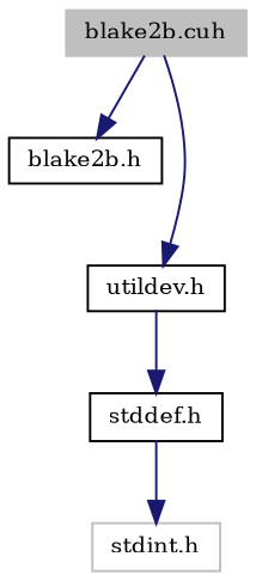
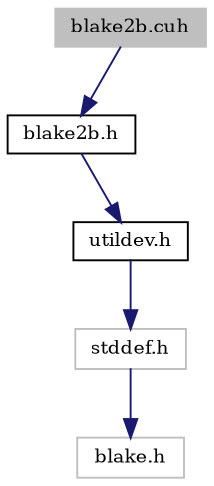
  digraph {
    fontname="DejaVu Serif"
    node [color=grey75 fontname="DejaVu Serif" fontsize=10 shape=record]
    edge [color=midnightblue fontname="DejaVu Serif" fontsize=10 labelfontname=Helvetica labelfontsize=10 style=solid]
    n1 [fillcolor=grey75 fontcolor=black height=0.2 label="blake2b.cuh" style=filled width=0.4]
    n2 [color=black height=0.2 label="blake2b.h" width=0.4]
    n3 [color=black height=0.2 label="utildev.h" width=0.4]
-   n4 [color=black height=0.2 label="stddef.h" width=0.4]
-   n5 [height=0.2 label="stdint.h" width=0.4]
+   n4 [height=0.2 label="stddef.h" width=0.4]
+   n5 [height=0.2 label="blake.h" width=0.4]
    n1 -> n2
-   n1 -> n3
+   n2 -> n3
    n3 -> n4
    n4 -> n5
  }
